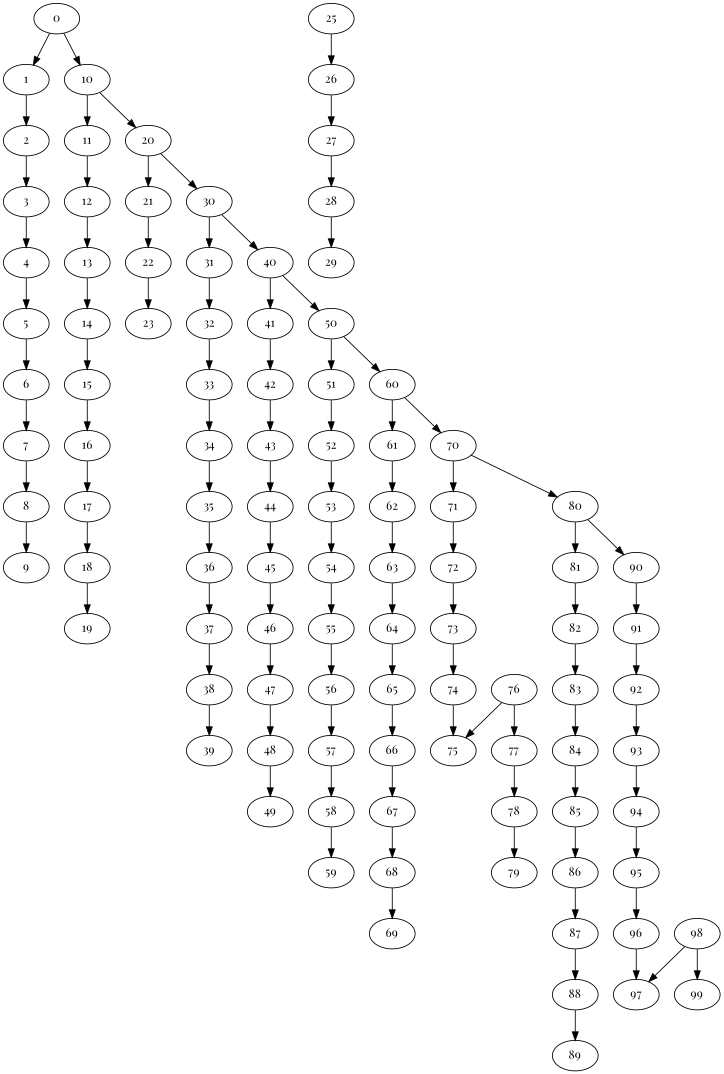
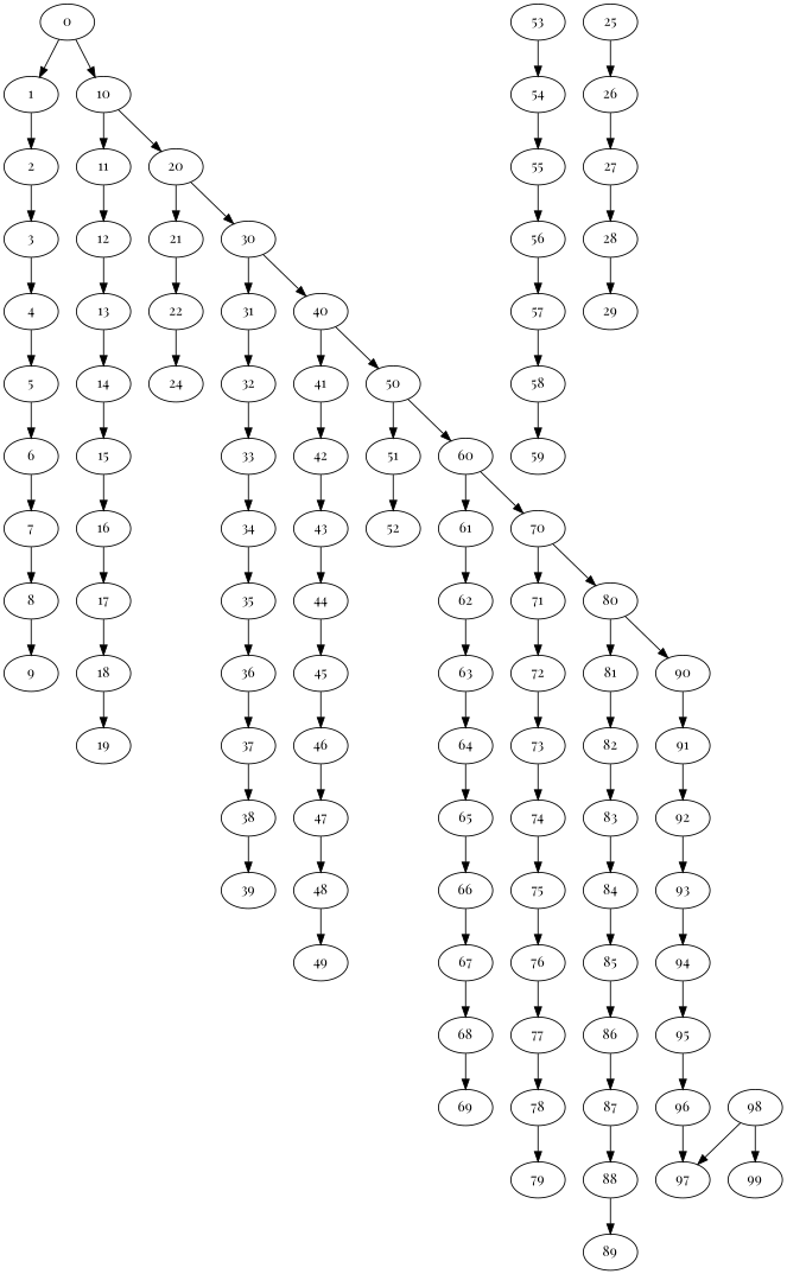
  digraph {
    fontname="Playfair Display"
    node [fontname="Playfair Display"]
    edge [fontname="Playfair Display"]
    0
    1
    10
    2
    11
    20
    3
    12
    21
    30
    13
    22
    31
    40
-   23
+   23 [label=24]
    32
    41
    50
    33
    42
    51
    60
    43
    52
    61
    70
    53
    62
    71
    80
    63
    72
    81
    90
    73
    82
    91
    83
    92
    93
    94
    95
    96
    97
    98
    99
    84
    85
    86
    87
    88
    89
    74
    75
    76
    77
    78
    79
    64
    65
    66
    67
    68
    69
    54
    55
    56
    57
    58
    59
    44
    45
    46
    47
    48
    49
    34
    35
    36
    37
    38
    39
    25
    26
    27
    28
    29
    14
    15
    16
    17
    18
    19
    4
    5
    6
    7
    8
    9
    0 -> 1
    0 -> 10
    1 -> 2
    10 -> 11
    10 -> 20
    2 -> 3
    11 -> 12
    20 -> 21
    20 -> 30
    3 -> 4
    12 -> 13
    21 -> 22
    30 -> 31
    30 -> 40
    13 -> 14
    22 -> 23
    31 -> 32
    40 -> 41
    40 -> 50
    32 -> 33
    41 -> 42
    50 -> 51
    50 -> 60
    33 -> 34
    42 -> 43
    51 -> 52
    60 -> 61
    60 -> 70
    43 -> 44
-   52 -> 53
    61 -> 62
    70 -> 71
    70 -> 80
    53 -> 54
    62 -> 63
    71 -> 72
    80 -> 81
    80 -> 90
    63 -> 64
    72 -> 73
    81 -> 82
    90 -> 91
    73 -> 74
    82 -> 83
    91 -> 92
    83 -> 84
    92 -> 93
    93 -> 94
    94 -> 95
    95 -> 96
    96 -> 97
    98 -> 97
    98 -> 99
    84 -> 85
    85 -> 86
    86 -> 87
    87 -> 88
    88 -> 89
    74 -> 75
-   76 -> 75
+   75 -> 76
    76 -> 77
    77 -> 78
    78 -> 79
    64 -> 65
    65 -> 66
    66 -> 67
    67 -> 68
    68 -> 69
    54 -> 55
    55 -> 56
    56 -> 57
    57 -> 58
    58 -> 59
    44 -> 45
    45 -> 46
    46 -> 47
    47 -> 48
    48 -> 49
    34 -> 35
    35 -> 36
    36 -> 37
    37 -> 38
    38 -> 39
    25 -> 26
    26 -> 27
    27 -> 28
    28 -> 29
    14 -> 15
    15 -> 16
    16 -> 17
    17 -> 18
    18 -> 19
    4 -> 5
    5 -> 6
    6 -> 7
    7 -> 8
    8 -> 9
  }
